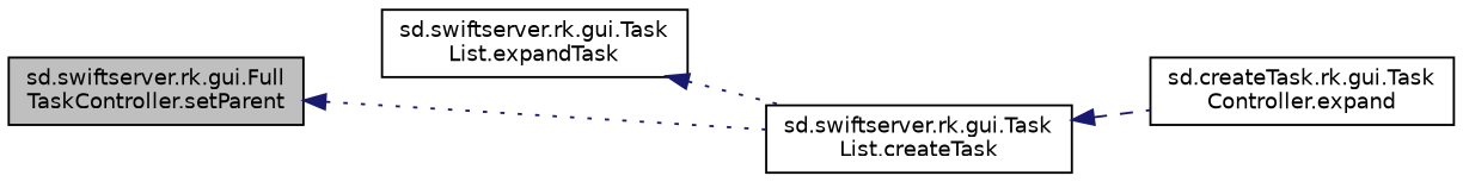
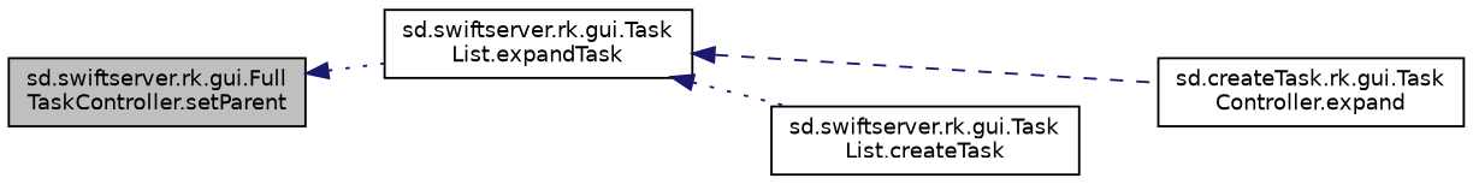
  digraph {
    rankdir=LR
    node [color=black fillcolor=white fontname=Helvetica fontsize=10 shape=record style=filled]
    edge [color=midnightblue dir=back fontname=Helvetica fontsize=10 labelfontname=Helvetica labelfontsize=10 style=dotted]
    n1 [fillcolor=grey75 fontcolor=black height=0.2 label="sd.swiftserver.rk.gui.Full\lTaskController.setParent" width=0.4]
    n2 [height=0.2 label="sd.swiftserver.rk.gui.Task\lList.expandTask" width=0.4]
    n3 [height=0.2 label="sd.createTask.rk.gui.Task\lController.expand" width=0.4]
    n4 [height=0.2 label="sd.swiftserver.rk.gui.Task\lList.createTask" width=0.4]
-   n1 -> n4
-   n4 -> n3 [style=dashed]
+   n1 -> n2
+   n2 -> n3 [style=dashed]
    n2 -> n4
  }
